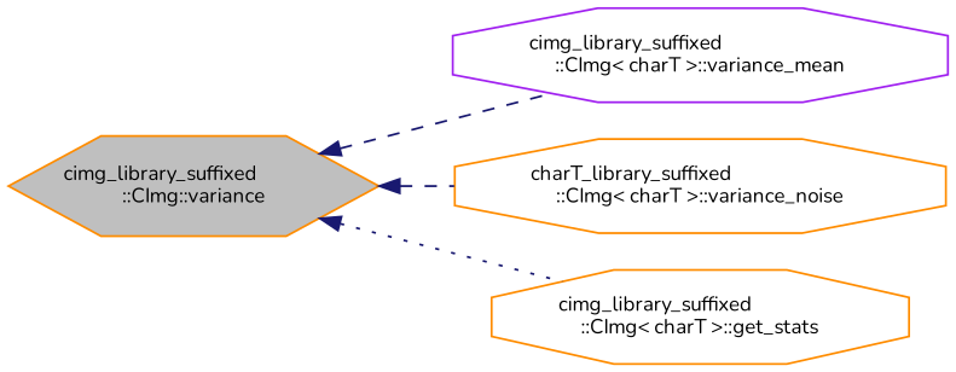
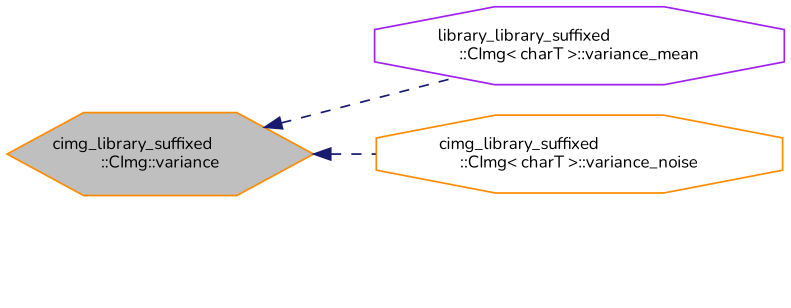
  digraph {
    fontname=Nunito
    rankdir=LR
    node [color=darkorange fillcolor=white fontname=Nunito fontsize=10 shape=octagon style=filled]
    edge [color=midnightblue dir=back fontname=Nunito fontsize=10 labelfontname=Helvetica labelfontsize=10 style=dashed]
    n1 [fillcolor=grey75 fontcolor=black height=0.2 label="cimg_library_suffixed\l::CImg::variance" shape=hexagon width=0.4]
-   n2 [color=purple height=0.2 label="cimg_library_suffixed\l::CImg\< charT \>::variance_mean" width=0.4]
-   n3 [height=0.2 label="charT_library_suffixed\l::CImg\< charT \>::variance_noise" width=0.4]
-   n4 [height=0.2 label="cimg_library_suffixed\l::CImg\< charT \>::get_stats" width=0.4]
+   n2 [color=purple height=0.2 label="library_library_suffixed\l::CImg\< charT \>::variance_mean" width=0.4]
+   n3 [height=0.2 label="cimg_library_suffixed\l::CImg\< charT \>::variance_noise" width=0.4]
    n1 -> n2
    n1 -> n3
-   n1 -> n4 [style=dotted]
  }
